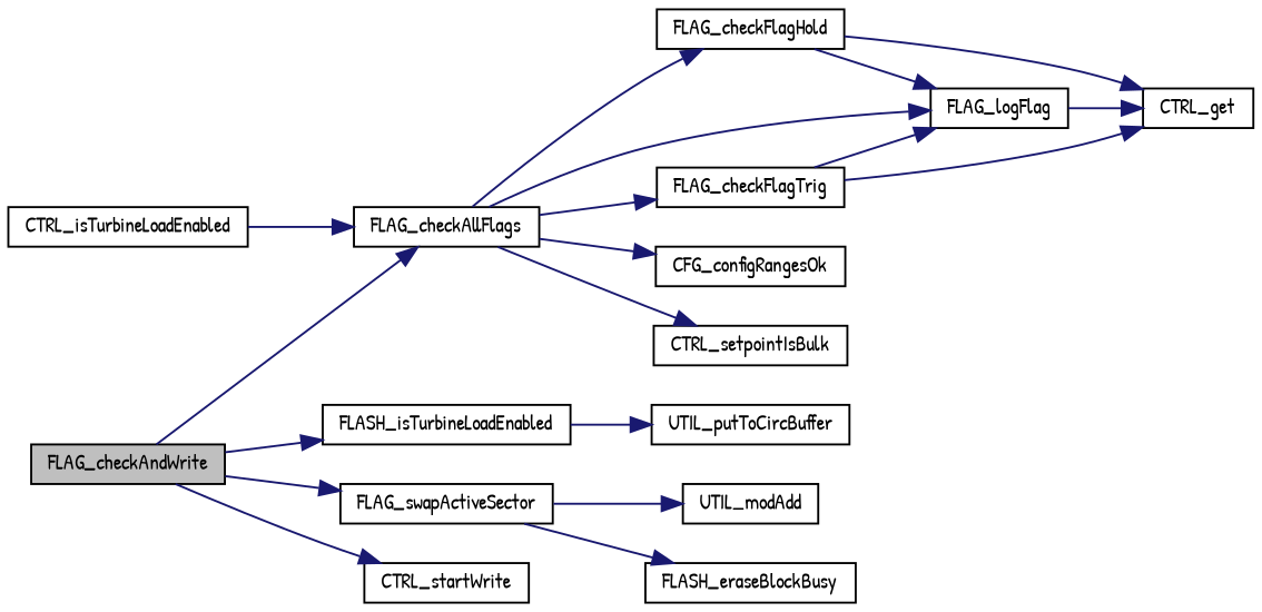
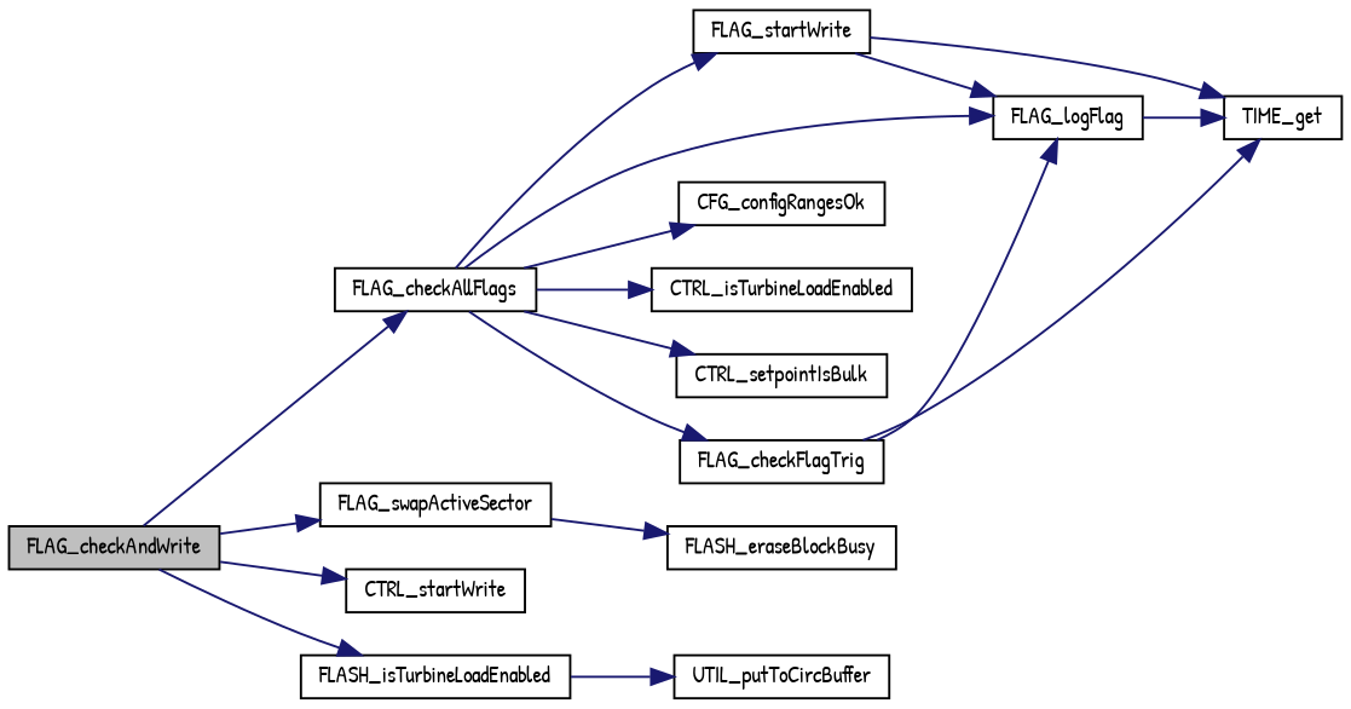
  digraph {
    fontname="Patrick Hand"
    rankdir=LR
    node [color=black fillcolor=white fontname="Patrick Hand" fontsize=10 shape=record style=filled]
    edge [color=midnightblue fontname="Patrick Hand" fontsize=10 labelfontname=Helvetica labelfontsize=10 style=solid]
    n1 [fillcolor=grey75 fontcolor=black height=0.2 label=FLAG_checkAndWrite width=0.4]
    n2 [height=0.2 label=FLAG_checkAllFlags width=0.4]
    n3 [height=0.2 label=FLAG_swapActiveSector width=0.4]
    n4 [height=0.2 label=CTRL_startWrite width=0.4]
    n5 [height=0.2 label=FLASH_isTurbineLoadEnabled width=0.4]
    n6 [height=0.2 label=CFG_configRangesOk width=0.4]
    n7 [height=0.2 label=CTRL_isTurbineLoadEnabled width=0.4]
    n8 [height=0.2 label=CTRL_setpointIsBulk width=0.4]
-   n9 [height=0.2 label=FLAG_checkFlagHold width=0.4]
+   n9 [height=0.2 label=FLAG_startWrite width=0.4]
    n10 [height=0.2 label=FLAG_logFlag width=0.4]
    n11 [height=0.2 label=FLAG_checkFlagTrig width=0.4]
    n12 [height=0.2 label=FLASH_eraseBlockBusy width=0.4]
-   n13 [height=0.2 label=UTIL_modAdd width=0.4]
    n14 [height=0.2 label=UTIL_putToCircBuffer width=0.4]
-   n15 [height=0.2 label=CTRL_get width=0.4]
+   n15 [height=0.2 label=TIME_get width=0.4]
    n1 -> n2
    n1 -> n3
    n1 -> n4
    n1 -> n5
    n2 -> n6
-   n7 -> n2
+   n2 -> n7
    n2 -> n8
    n2 -> n9
    n2 -> n10
    n2 -> n11
    n3 -> n12
-   n3 -> n13
    n5 -> n14
    n9 -> n10
    n9 -> n15
    n10 -> n15
    n11 -> n10
    n11 -> n15
  }
